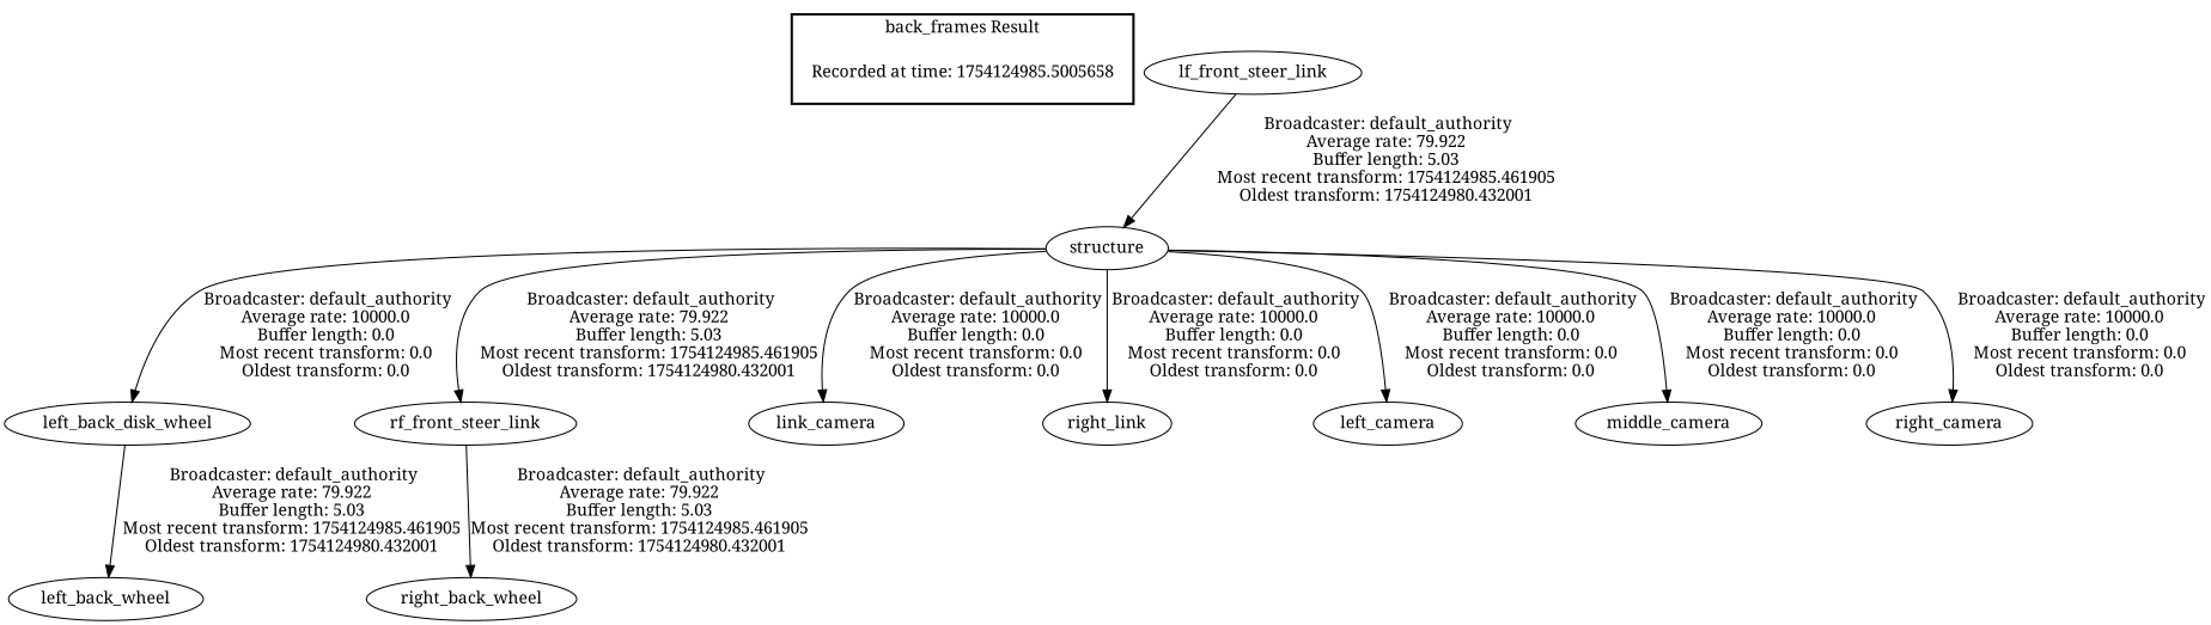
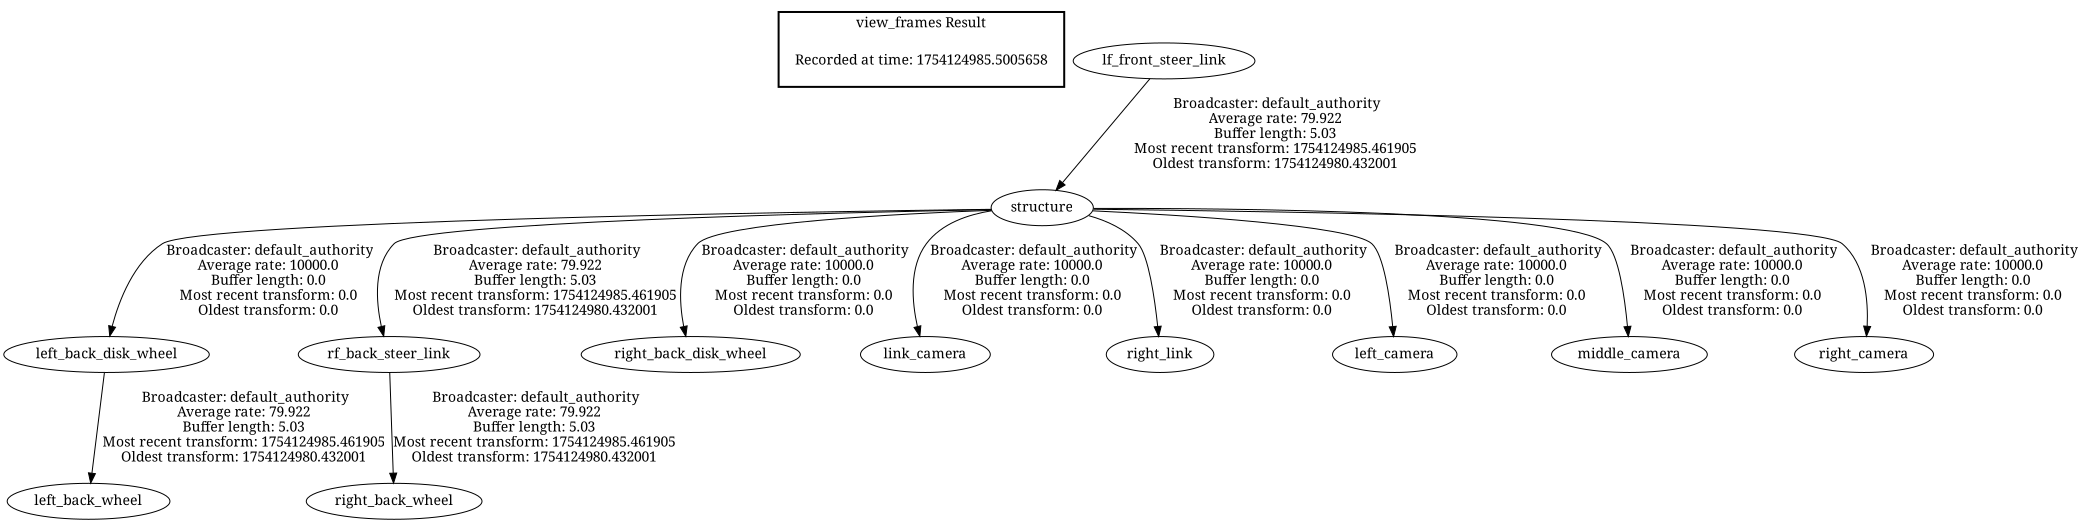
  digraph {
    fontname="Noto Serif"
    node [fontname="Noto Serif"]
    edge [fontname="Noto Serif"]
    "Recorded at time: 1754124985.5005658" [shape=plaintext]
    structure
    left_back_disk_wheel
    left_back_wheel
-   rf_front_steer_link
+   rf_front_steer_link [label=rf_back_steer_link]
+   right_back_disk_wheel
    n7 [label=link_camera]
    n8 [label=right_link]
    left_camera
    middle_camera
    right_camera
    lf_front_steer_link
    right_back_wheel
    subgraph cluster_1 {
      color=black
-     label="back_frames Result"
+     label="view_frames Result"
      style=bold
      "Recorded at time: 1754124985.5005658"
    }
    "Recorded at time: 1754124985.5005658" -> structure [style=invis]
    structure -> left_back_disk_wheel [label=" Broadcaster: default_authority\nAverage rate: 10000.0\nBuffer length: 0.0\nMost recent transform: 0.0\nOldest transform: 0.0\n"]
    structure -> rf_front_steer_link [label=" Broadcaster: default_authority\nAverage rate: 79.922\nBuffer length: 5.03\nMost recent transform: 1754124985.461905\nOldest transform: 1754124980.432001\n"]
+   structure -> right_back_disk_wheel [label=" Broadcaster: default_authority\nAverage rate: 10000.0\nBuffer length: 0.0\nMost recent transform: 0.0\nOldest transform: 0.0\n"]
    structure -> n7 [label=" Broadcaster: default_authority\nAverage rate: 10000.0\nBuffer length: 0.0\nMost recent transform: 0.0\nOldest transform: 0.0\n"]
    structure -> n8 [label=" Broadcaster: default_authority\nAverage rate: 10000.0\nBuffer length: 0.0\nMost recent transform: 0.0\nOldest transform: 0.0\n"]
    structure -> left_camera [label=" Broadcaster: default_authority\nAverage rate: 10000.0\nBuffer length: 0.0\nMost recent transform: 0.0\nOldest transform: 0.0\n"]
    structure -> middle_camera [label=" Broadcaster: default_authority\nAverage rate: 10000.0\nBuffer length: 0.0\nMost recent transform: 0.0\nOldest transform: 0.0\n"]
    structure -> right_camera [label=" Broadcaster: default_authority\nAverage rate: 10000.0\nBuffer length: 0.0\nMost recent transform: 0.0\nOldest transform: 0.0\n"]
    left_back_disk_wheel -> left_back_wheel [label=" Broadcaster: default_authority\nAverage rate: 79.922\nBuffer length: 5.03\nMost recent transform: 1754124985.461905\nOldest transform: 1754124980.432001\n"]
    rf_front_steer_link -> right_back_wheel [label=" Broadcaster: default_authority\nAverage rate: 79.922\nBuffer length: 5.03\nMost recent transform: 1754124985.461905\nOldest transform: 1754124980.432001\n"]
    lf_front_steer_link -> structure [label=" Broadcaster: default_authority\nAverage rate: 79.922\nBuffer length: 5.03\nMost recent transform: 1754124985.461905\nOldest transform: 1754124980.432001\n"]
  }
